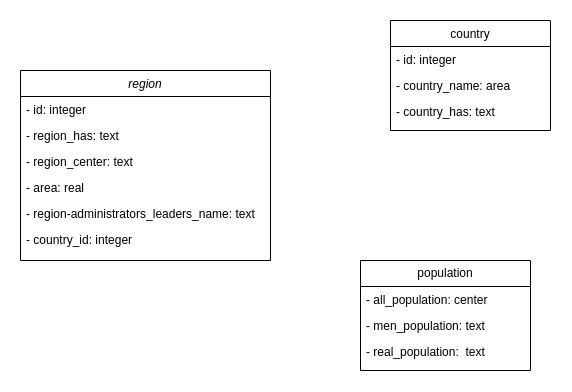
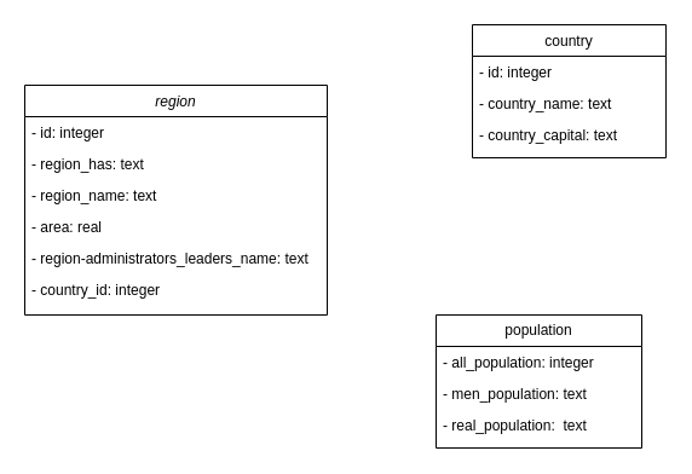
  <mxCell id="0" />
  <mxCell id="1" parent="0" />
  <mxCell id="2" value="region" style="swimlane;fontStyle=2;align=center;verticalAlign=top;childLayout=stackLayout;horizontal=1;startSize=26;horizontalStack=0;resizeParent=1;resizeLast=0;collapsible=1;marginBottom=0;rounded=0;shadow=0;strokeWidth=1;" parent="1" vertex="1"><mxGeometry x="20" y="70" width="250" height="190" as="geometry"><mxRectangle x="230" y="140" width="160" height="26" as="alternateBounds" /></mxGeometry></mxCell>
  <mxCell id="3" value="- id: integer" style="text;align=left;verticalAlign=top;spacingLeft=4;spacingRight=4;overflow=hidden;rotatable=0;points=[[0,0.5],[1,0.5]];portConstraint=eastwest;" parent="2" vertex="1"><mxGeometry y="26" width="250" height="26" as="geometry" /></mxCell>
  <mxCell id="4" value="- region_has: text" style="text;align=left;verticalAlign=top;spacingLeft=4;spacingRight=4;overflow=hidden;rotatable=0;points=[[0,0.5],[1,0.5]];portConstraint=eastwest;rounded=0;shadow=0;html=0;" parent="2" vertex="1"><mxGeometry y="52" width="250" height="26" as="geometry" /></mxCell>
- <mxCell id="5" value="- region_center: text" style="text;align=left;verticalAlign=top;spacingLeft=4;spacingRight=4;overflow=hidden;rotatable=0;points=[[0,0.5],[1,0.5]];portConstraint=eastwest;rounded=0;shadow=0;html=0;" parent="2" vertex="1"><mxGeometry y="78" width="250" height="26" as="geometry" /></mxCell>
+ <mxCell id="5" value="- region_name: text" style="text;align=left;verticalAlign=top;spacingLeft=4;spacingRight=4;overflow=hidden;rotatable=0;points=[[0,0.5],[1,0.5]];portConstraint=eastwest;rounded=0;shadow=0;html=0;" parent="2" vertex="1"><mxGeometry y="78" width="250" height="26" as="geometry" /></mxCell>
  <mxCell id="6" value="- area: real" style="text;align=left;verticalAlign=top;spacingLeft=4;spacingRight=4;overflow=hidden;rotatable=0;points=[[0,0.5],[1,0.5]];portConstraint=eastwest;" parent="2" vertex="1"><mxGeometry y="104" width="250" height="26" as="geometry" /></mxCell>
  <mxCell id="7" value="- region-administrators_leaders_name: text" style="text;align=left;verticalAlign=top;spacingLeft=4;spacingRight=4;overflow=hidden;rotatable=0;points=[[0,0.5],[1,0.5]];portConstraint=eastwest;" parent="2" vertex="1"><mxGeometry y="130" width="250" height="26" as="geometry" /></mxCell>
  <mxCell id="8" value="- country_id: integer" style="text;align=left;verticalAlign=top;spacingLeft=4;spacingRight=4;overflow=hidden;rotatable=0;points=[[0,0.5],[1,0.5]];portConstraint=eastwest;" parent="2" vertex="1"><mxGeometry y="156" width="250" height="30" as="geometry" /></mxCell>
  <mxCell id="9" value="country" style="swimlane;fontStyle=0;align=center;verticalAlign=top;childLayout=stackLayout;horizontal=1;startSize=26;horizontalStack=0;resizeParent=1;resizeLast=0;collapsible=1;marginBottom=0;rounded=0;shadow=0;strokeWidth=1;" parent="1" vertex="1"><mxGeometry x="390" y="20" width="160" height="110" as="geometry"><mxRectangle x="550" y="140" width="160" height="26" as="alternateBounds" /></mxGeometry></mxCell>
  <mxCell id="10" value="- id: integer" style="text;align=left;verticalAlign=top;spacingLeft=4;spacingRight=4;overflow=hidden;rotatable=0;points=[[0,0.5],[1,0.5]];portConstraint=eastwest;" parent="9" vertex="1"><mxGeometry y="26" width="160" height="26" as="geometry" /></mxCell>
- <mxCell id="11" value="- country_name: area" style="text;align=left;verticalAlign=top;spacingLeft=4;spacingRight=4;overflow=hidden;rotatable=0;points=[[0,0.5],[1,0.5]];portConstraint=eastwest;rounded=0;shadow=0;html=0;" parent="9" vertex="1"><mxGeometry y="52" width="160" height="26" as="geometry" /></mxCell>
- <mxCell id="12" value="- country_has: text" style="text;align=left;verticalAlign=top;spacingLeft=4;spacingRight=4;overflow=hidden;rotatable=0;points=[[0,0.5],[1,0.5]];portConstraint=eastwest;rounded=0;shadow=0;html=0;" parent="9" vertex="1"><mxGeometry y="78" width="160" height="26" as="geometry" /></mxCell>
+ <mxCell id="11" value="- country_name: text" style="text;align=left;verticalAlign=top;spacingLeft=4;spacingRight=4;overflow=hidden;rotatable=0;points=[[0,0.5],[1,0.5]];portConstraint=eastwest;rounded=0;shadow=0;html=0;" parent="9" vertex="1"><mxGeometry y="52" width="160" height="26" as="geometry" /></mxCell>
+ <mxCell id="12" value="- country_capital: text" style="text;align=left;verticalAlign=top;spacingLeft=4;spacingRight=4;overflow=hidden;rotatable=0;points=[[0,0.5],[1,0.5]];portConstraint=eastwest;rounded=0;shadow=0;html=0;" parent="9" vertex="1"><mxGeometry y="78" width="160" height="26" as="geometry" /></mxCell>
  <mxCell id="13" value="population" style="swimlane;fontStyle=0;childLayout=stackLayout;horizontal=1;startSize=26;fillColor=none;horizontalStack=0;resizeParent=1;resizeParentMax=0;resizeLast=0;collapsible=1;marginBottom=0;whiteSpace=wrap;html=1;" vertex="1" parent="1"><mxGeometry x="360" y="260" width="170" height="110" as="geometry" /></mxCell>
- <mxCell id="14" value="- all_population: center" style="text;align=left;verticalAlign=top;spacingLeft=4;spacingRight=4;overflow=hidden;rotatable=0;points=[[0,0.5],[1,0.5]];portConstraint=eastwest;" parent="13" vertex="1"><mxGeometry y="26" width="170" height="26" as="geometry" /></mxCell>
+ <mxCell id="14" value="- all_population: integer" style="text;align=left;verticalAlign=top;spacingLeft=4;spacingRight=4;overflow=hidden;rotatable=0;points=[[0,0.5],[1,0.5]];portConstraint=eastwest;" parent="13" vertex="1"><mxGeometry y="26" width="170" height="26" as="geometry" /></mxCell>
  <mxCell id="15" value="- men_population: text" style="text;align=left;verticalAlign=top;spacingLeft=4;spacingRight=4;overflow=hidden;rotatable=0;points=[[0,0.5],[1,0.5]];portConstraint=eastwest;" parent="13" vertex="1"><mxGeometry y="52" width="170" height="26" as="geometry" /></mxCell>
  <mxCell id="16" value="- real_population:  text" style="text;align=left;verticalAlign=top;spacingLeft=4;spacingRight=4;overflow=hidden;rotatable=0;points=[[0,0.5],[1,0.5]];portConstraint=eastwest;" parent="13" vertex="1"><mxGeometry y="78" width="170" height="32" as="geometry" /></mxCell>
